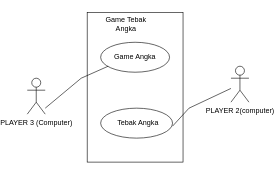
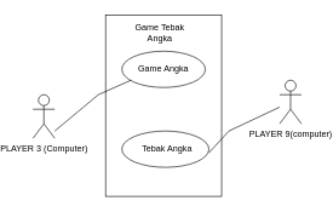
  <mxCell id="0" />
  <mxCell id="1" parent="0" />
- <mxCell id="2" value="PLAYER 2(computer)" style="shape=umlActor;verticalLabelPosition=bottom;verticalAlign=top;html=1;outlineConnect=0;" vertex="1" parent="1"><mxGeometry x="360" y="110" width="30" height="60" as="geometry" /></mxCell>
+ <mxCell id="2" value="PLAYER 9(computer)" style="shape=umlActor;verticalLabelPosition=bottom;verticalAlign=top;html=1;outlineConnect=0;" vertex="1" parent="1"><mxGeometry x="360" y="110" width="30" height="60" as="geometry" /></mxCell>
  <mxCell id="3" value="" style="rounded=0;whiteSpace=wrap;html=1;" vertex="1" parent="1"><mxGeometry x="120" y="20" width="160" height="250" as="geometry" /></mxCell>
- <mxCell id="4" value="Game Tebak&lt;br&gt;Angka" style="text;html=1;strokeColor=none;fillColor=none;align=center;verticalAlign=middle;whiteSpace=wrap;rounded=0;" vertex="1" parent="1"><mxGeometry x="145" y="25" width="80" height="30" as="geometry" /></mxCell>
+ <mxCell id="4" value="Game Tebak&lt;br&gt;Angka" style="text;html=1;strokeColor=none;fillColor=none;align=center;verticalAlign=middle;whiteSpace=wrap;rounded=0;" vertex="1" parent="1"><mxGeometry x="155" y="30" width="80" height="30" as="geometry" /></mxCell>
  <mxCell id="5" value="" style="ellipse;whiteSpace=wrap;html=1;" vertex="1" parent="1"><mxGeometry x="142.5" y="70" width="115" height="50" as="geometry" /></mxCell>
  <mxCell id="6" value="Game Angka" style="text;html=1;strokeColor=none;fillColor=none;align=center;verticalAlign=middle;whiteSpace=wrap;rounded=0;" vertex="1" parent="1"><mxGeometry x="155" y="80" width="90" height="30" as="geometry" /></mxCell>
  <mxCell id="7" value="" style="ellipse;whiteSpace=wrap;html=1;" vertex="1" parent="1"><mxGeometry x="142.5" y="180" width="120" height="50" as="geometry" /></mxCell>
  <mxCell id="8" value="Tebak Angka" style="text;html=1;strokeColor=none;fillColor=none;align=center;verticalAlign=middle;whiteSpace=wrap;rounded=0;" vertex="1" parent="1"><mxGeometry x="155" y="190" width="100" height="30" as="geometry" /></mxCell>
  <mxCell id="9" value="" style="endArrow=none;html=1;rounded=0;entryX=0;entryY=1;entryDx=0;entryDy=0;" edge="1" parent="1" target="6"><mxGeometry width="50" height="50" relative="1" as="geometry"><mxPoint x="50" y="180" as="sourcePoint" /><mxPoint x="120" y="120" as="targetPoint" /><Array as="points"><mxPoint x="110" y="130" /></Array></mxGeometry></mxCell>
  <mxCell id="10" value="PLAYER 3 (Computer)" style="shape=umlActor;verticalLabelPosition=bottom;verticalAlign=top;html=1;outlineConnect=0;" vertex="1" parent="1"><mxGeometry x="20" y="130" width="30" height="60" as="geometry" /></mxCell>
  <mxCell id="11" value="" style="endArrow=none;html=1;rounded=0;" edge="1" parent="1" target="2"><mxGeometry width="50" height="50" relative="1" as="geometry"><mxPoint x="262.5" y="210" as="sourcePoint" /><mxPoint x="313" y="150" as="targetPoint" /><Array as="points"><mxPoint x="290" y="180" /></Array></mxGeometry></mxCell>
